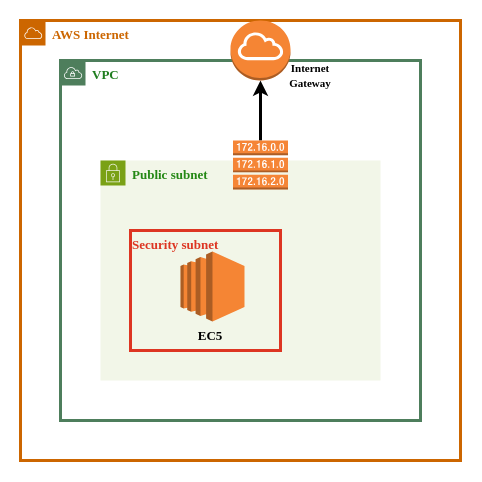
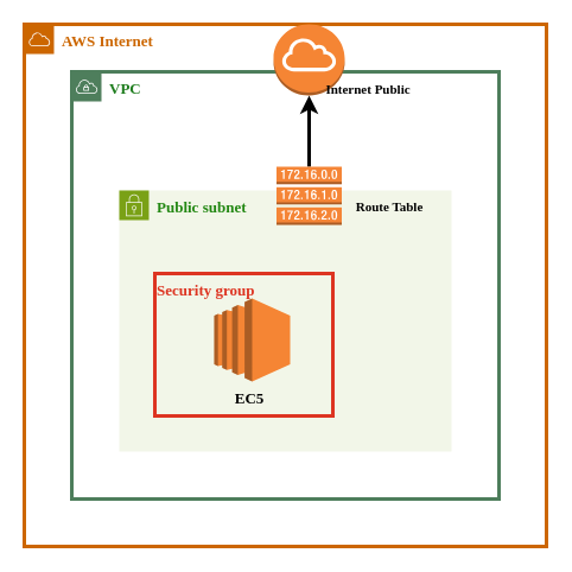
  <mxCell id="0" />
  <mxCell id="1" parent="0" />
  <mxCell id="2" value="AWS Internet" style="sketch=0;outlineConnect=0;gradientColor=none;html=1;whiteSpace=wrap;fontSize=13;fontStyle=1;shape=mxgraph.aws4.group;grIcon=mxgraph.aws4.group_aws_cloud;strokeColor=#CC6600;fillColor=none;verticalAlign=top;align=left;spacingLeft=30;fontColor=#CC6600;dashed=0;fontFamily=Poppins;fontSource=https%3A%2F%2Ffonts.googleapis.com%2Fcss%3Ffamily%3DPoppins;strokeWidth=3;" parent="1" vertex="1"><mxGeometry x="20" y="20" width="440" height="440" as="geometry" /></mxCell>
  <mxCell id="3" value="VPC" style="sketch=0;outlineConnect=0;gradientColor=none;html=1;whiteSpace=wrap;fontSize=13;fontStyle=1;shape=mxgraph.aws4.group;grIcon=mxgraph.aws4.group_vpc;strokeColor=#4e7e5c;fillColor=none;verticalAlign=top;align=left;spacingLeft=30;fontColor=#207e20;dashed=0;strokeWidth=3;fontFamily=Poppins;fontSource=https%3A%2F%2Ffonts.googleapis.com%2Fcss%3Ffamily%3DPoppins;" parent="1" vertex="1"><mxGeometry x="60" y="60" width="360" height="360" as="geometry" /></mxCell>
  <mxCell id="4" value="Public subnet" style="points=[[0,0],[0.25,0],[0.5,0],[0.75,0],[1,0],[1,0.25],[1,0.5],[1,0.75],[1,1],[0.75,1],[0.5,1],[0.25,1],[0,1],[0,0.75],[0,0.5],[0,0.25]];outlineConnect=0;gradientColor=none;html=1;whiteSpace=wrap;fontSize=13;fontStyle=1;container=1;pointerEvents=0;collapsible=0;recursiveResize=0;shape=mxgraph.aws4.group;grIcon=mxgraph.aws4.group_security_group;grStroke=0;strokeColor=#7AA116;fillColor=#F2F6E8;verticalAlign=top;align=left;spacingLeft=30;fontColor=#248814;dashed=0;fontFamily=Poppins;fontSource=https%3A%2F%2Ffonts.googleapis.com%2Fcss%3Ffamily%3DPoppins;" parent="1" vertex="1"><mxGeometry x="100" y="160" width="280" height="220" as="geometry" /></mxCell>
- <mxCell id="5" value="Security subnet" style="fillColor=none;strokeColor=#DD3522;verticalAlign=top;fontStyle=1;fontColor=#DD3522;whiteSpace=wrap;html=1;fontSize=13;fontFamily=Poppins;fontSource=https%3A%2F%2Ffonts.googleapis.com%2Fcss%3Ffamily%3DPoppins;strokeWidth=3;align=left;" vertex="1" parent="4"><mxGeometry x="30" y="70" width="150" height="120" as="geometry" /></mxCell>
+ <mxCell id="5" value="Security group" style="fillColor=none;strokeColor=#DD3522;verticalAlign=top;fontStyle=1;fontColor=#DD3522;whiteSpace=wrap;html=1;fontSize=13;fontFamily=Poppins;fontSource=https%3A%2F%2Ffonts.googleapis.com%2Fcss%3Ffamily%3DPoppins;strokeWidth=3;align=left;" vertex="1" parent="4"><mxGeometry x="30" y="70" width="150" height="120" as="geometry" /></mxCell>
  <mxCell id="6" value="" style="outlineConnect=0;dashed=0;verticalLabelPosition=bottom;verticalAlign=top;align=center;html=1;shape=mxgraph.aws3.ec2;fillColor=#F58534;gradientColor=none;" parent="4" vertex="1"><mxGeometry x="80" y="91" width="64" height="70" as="geometry" /></mxCell>
  <mxCell id="7" value="&lt;font size=&quot;1&quot; data-font-src=&quot;https://fonts.googleapis.com/css?family=Poppins&quot; face=&quot;Poppins&quot;&gt;&lt;b style=&quot;font-size: 13px;&quot;&gt;EC5&lt;/b&gt;&lt;/font&gt;" style="text;html=1;align=center;verticalAlign=middle;whiteSpace=wrap;rounded=0;" parent="4" vertex="1"><mxGeometry x="80" y="160" width="60" height="30" as="geometry" /></mxCell>
  <mxCell id="8" value="" style="outlineConnect=0;dashed=0;verticalLabelPosition=bottom;verticalAlign=top;align=center;html=1;shape=mxgraph.aws3.internet_gateway;fillColor=#F58534;gradientColor=none;" parent="1" vertex="1"><mxGeometry x="230" y="20" width="60" height="60" as="geometry" /></mxCell>
  <mxCell id="9" style="edgeStyle=orthogonalEdgeStyle;rounded=0;orthogonalLoop=1;jettySize=auto;html=1;strokeWidth=3;" parent="1" source="10" target="8" edge="1"><mxGeometry relative="1" as="geometry" /></mxCell>
  <mxCell id="10" value="" style="outlineConnect=0;dashed=0;verticalLabelPosition=bottom;verticalAlign=top;align=center;html=1;shape=mxgraph.aws3.route_table;fillColor=#F58536;gradientColor=none;" parent="1" vertex="1"><mxGeometry x="232.5" y="140" width="55" height="49" as="geometry" /></mxCell>
- <mxCell id="12" value="&lt;font size=&quot;1&quot; style=&quot;&quot; data-font-src=&quot;https://fonts.googleapis.com/css?family=Poppins&quot; face=&quot;Poppins&quot;&gt;&lt;b style=&quot;font-size: 11px;&quot;&gt;Internet Gateway&lt;/b&gt;&lt;/font&gt;" style="text;html=1;align=center;verticalAlign=middle;whiteSpace=wrap;rounded=0;" parent="1" vertex="1"><mxGeometry x="270" y="60" width="80" height="30" as="geometry" /></mxCell>
+ <mxCell id="11" value="&lt;font size=&quot;1&quot; style=&quot;&quot; data-font-src=&quot;https://fonts.googleapis.com/css?family=Poppins&quot; face=&quot;Poppins&quot;&gt;&lt;b style=&quot;font-size: 11px;&quot;&gt;Route Table&lt;/b&gt;&lt;/font&gt;" style="text;html=1;align=center;verticalAlign=middle;whiteSpace=wrap;rounded=0;" parent="1" vertex="1"><mxGeometry x="287.5" y="159" width="80" height="30" as="geometry" /></mxCell>
+ <mxCell id="12" value="&lt;font size=&quot;1&quot; style=&quot;&quot; data-font-src=&quot;https://fonts.googleapis.com/css?family=Poppins&quot; face=&quot;Poppins&quot;&gt;&lt;b style=&quot;font-size: 11px;&quot;&gt;Internet Public&lt;/b&gt;&lt;/font&gt;" style="text;html=1;align=center;verticalAlign=middle;whiteSpace=wrap;rounded=0;" parent="1" vertex="1"><mxGeometry x="270" y="60" width="80" height="30" as="geometry" /></mxCell>
